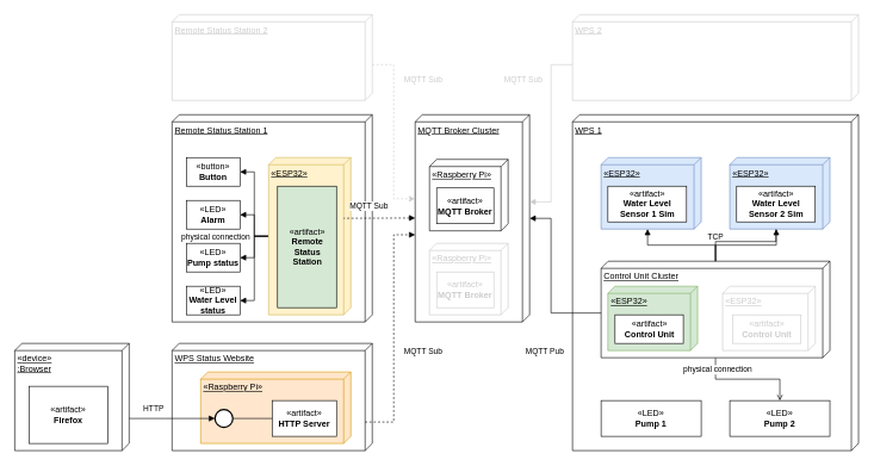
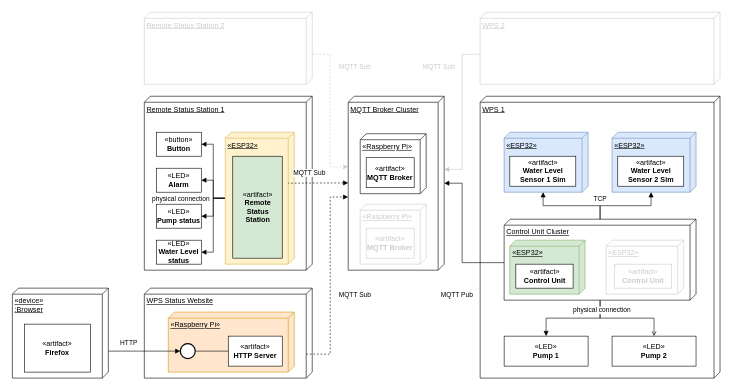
  <mxCell id="0" />
  <mxCell id="1" parent="0" />
  <mxCell id="2" value="MQTT Broker Cluster" style="verticalAlign=top;align=left;spacingTop=8;spacingLeft=2;spacingRight=12;shape=cube;size=10;direction=south;fontStyle=4;html=1;whiteSpace=wrap;" parent="1" vertex="1"><mxGeometry x="580" y="160" width="160" height="290" as="geometry" /></mxCell>
  <mxCell id="3" value="Remote Status Station 1" style="verticalAlign=top;align=left;spacingTop=8;spacingLeft=2;spacingRight=12;shape=cube;size=10;direction=south;fontStyle=4;html=1;whiteSpace=wrap;" parent="1" vertex="1"><mxGeometry x="240" y="160" width="280" height="290" as="geometry" /></mxCell>
  <mxCell id="4" value="WPS 1" style="verticalAlign=top;align=left;spacingTop=8;spacingLeft=2;spacingRight=12;shape=cube;size=10;direction=south;fontStyle=4;html=1;whiteSpace=wrap;" parent="1" vertex="1"><mxGeometry x="800" y="160" width="400" height="470" as="geometry" /></mxCell>
- <mxCell id="5" style="edgeStyle=orthogonalEdgeStyle;rounded=0;orthogonalLoop=1;jettySize=auto;html=1;endArrow=block;endFill=1;" parent="1" source="8" target="12" edge="1"><mxGeometry relative="1" as="geometry" /></mxCell>
+ <mxCell id="5" style="edgeStyle=orthogonalEdgeStyle;rounded=0;orthogonalLoop=1;jettySize=auto;html=1;endArrow=block;endFill=1;" parent="1" source="8" target="13" edge="1"><mxGeometry relative="1" as="geometry" /></mxCell>
  <mxCell id="6" style="edgeStyle=orthogonalEdgeStyle;rounded=0;orthogonalLoop=1;jettySize=auto;html=1;endArrow=open;endFill=1;" parent="1" source="8" target="14" edge="1"><mxGeometry relative="1" as="geometry" /></mxCell>
  <mxCell id="7" value="physical connection" style="edgeLabel;html=1;align=center;verticalAlign=middle;resizable=0;points=[];" parent="6" connectable="0" vertex="1"><mxGeometry x="-0.787" y="2" relative="1" as="geometry"><mxPoint as="offset" /></mxGeometry></mxCell>
  <mxCell id="8" value="Control Unit Cluster" style="verticalAlign=top;align=left;spacingTop=8;spacingLeft=2;spacingRight=12;shape=cube;size=10;direction=south;fontStyle=4;html=1;whiteSpace=wrap;" parent="1" vertex="1"><mxGeometry x="840" y="365" width="320" height="135" as="geometry" /></mxCell>
  <mxCell id="9" value="«ESP32»" style="verticalAlign=top;align=left;spacingTop=8;spacingLeft=2;spacingRight=12;shape=cube;size=10;direction=south;fontStyle=4;html=1;whiteSpace=wrap;fillColor=#dae8fc;strokeColor=#6c8ebf;" parent="1" vertex="1"><mxGeometry x="840" y="220" width="140" height="100" as="geometry" /></mxCell>
  <mxCell id="10" value="«artifact»&lt;br&gt;&lt;b&gt;Water Level Sensor 1 Sim&lt;/b&gt;" style="html=1;whiteSpace=wrap;" parent="1" vertex="1"><mxGeometry x="849.5" y="260" width="110" height="50" as="geometry" /></mxCell>
  <mxCell id="11" value="«ESP32»" style="verticalAlign=top;align=left;spacingTop=8;spacingLeft=2;spacingRight=12;shape=cube;size=10;direction=south;fontStyle=4;html=1;whiteSpace=wrap;fillColor=#dae8fc;strokeColor=#6c8ebf;" parent="1" vertex="1"><mxGeometry x="1020" y="220" width="140" height="100" as="geometry" /></mxCell>
  <mxCell id="12" value="«artifact»&lt;br&gt;&lt;b&gt;Water Level Sensor 2 Sim&lt;/b&gt;" style="html=1;whiteSpace=wrap;" parent="1" vertex="1"><mxGeometry x="1029.5" y="260" width="110" height="50" as="geometry" /></mxCell>
  <mxCell id="13" value="«LED»&lt;br&gt;&lt;b&gt;Pump 1&lt;/b&gt;" style="html=1;whiteSpace=wrap;" parent="1" vertex="1"><mxGeometry x="840" y="560" width="140" height="50" as="geometry" /></mxCell>
  <mxCell id="14" value="«LED»&lt;br&gt;&lt;b&gt;Pump 2&lt;/b&gt;" style="html=1;whiteSpace=wrap;" parent="1" vertex="1"><mxGeometry x="1020" y="560" width="140" height="50" as="geometry" /></mxCell>
  <mxCell id="15" value="WPS 2" style="verticalAlign=top;align=left;spacingTop=8;spacingLeft=2;spacingRight=12;shape=cube;size=10;direction=south;fontStyle=4;html=1;whiteSpace=wrap;strokeColor=#CCCCCC;fontColor=#CCCCCC;" parent="1" vertex="1"><mxGeometry x="800" y="20" width="400" height="120" as="geometry" /></mxCell>
  <mxCell id="16" style="edgeStyle=orthogonalEdgeStyle;rounded=0;orthogonalLoop=1;jettySize=auto;html=1;entryX=0;entryY=0;entryDx=100;entryDy=75;entryPerimeter=0;endArrow=block;endFill=1;" parent="1" source="8" target="9" edge="1"><mxGeometry relative="1" as="geometry" /></mxCell>
  <mxCell id="17" value="TCP" style="edgeLabel;html=1;align=center;verticalAlign=middle;resizable=0;points=[];labelBackgroundColor=none;" parent="16" vertex="1" connectable="0"><mxGeometry x="-0.345" y="2" relative="1" as="geometry"><mxPoint x="23" y="-14" as="offset" /></mxGeometry></mxCell>
  <mxCell id="18" style="edgeStyle=orthogonalEdgeStyle;rounded=0;orthogonalLoop=1;jettySize=auto;html=1;entryX=0;entryY=0;entryDx=100;entryDy=75;entryPerimeter=0;endArrow=block;endFill=1;" parent="1" source="8" target="11" edge="1"><mxGeometry relative="1" as="geometry" /></mxCell>
  <mxCell id="19" style="edgeStyle=orthogonalEdgeStyle;rounded=0;orthogonalLoop=1;jettySize=auto;html=1;entryX=1;entryY=0.5;entryDx=0;entryDy=0;endArrow=block;endFill=1;" parent="1" source="24" target="29" edge="1"><mxGeometry relative="1" as="geometry"><Array as="points"><mxPoint x="355" y="330" /><mxPoint x="355" y="240" /></Array></mxGeometry></mxCell>
  <mxCell id="20" style="edgeStyle=orthogonalEdgeStyle;rounded=0;orthogonalLoop=1;jettySize=auto;html=1;entryX=1;entryY=0.5;entryDx=0;entryDy=0;endArrow=block;endFill=1;" parent="1" source="24" target="28" edge="1"><mxGeometry relative="1" as="geometry" /></mxCell>
  <mxCell id="21" style="edgeStyle=orthogonalEdgeStyle;rounded=0;orthogonalLoop=1;jettySize=auto;html=1;entryX=1;entryY=0.5;entryDx=0;entryDy=0;endArrow=block;endFill=1;" parent="1" source="24" target="27" edge="1"><mxGeometry relative="1" as="geometry" /></mxCell>
  <mxCell id="22" style="edgeStyle=orthogonalEdgeStyle;rounded=0;orthogonalLoop=1;jettySize=auto;html=1;entryX=1;entryY=0.5;entryDx=0;entryDy=0;endArrow=block;endFill=1;" parent="1" source="24" target="26" edge="1"><mxGeometry relative="1" as="geometry" /></mxCell>
  <mxCell id="23" value="physical connection" style="edgeLabel;html=1;align=center;verticalAlign=middle;resizable=0;points=[];" parent="22" connectable="0" vertex="1"><mxGeometry x="-0.769" y="-4" relative="1" as="geometry"><mxPoint x="-60" y="4" as="offset" /></mxGeometry></mxCell>
  <mxCell id="24" value="«ESP32»" style="verticalAlign=top;align=left;spacingTop=8;spacingLeft=2;spacingRight=12;shape=cube;size=10;direction=south;fontStyle=4;html=1;whiteSpace=wrap;fillColor=#fff2cc;strokeColor=#d6b656;" parent="1" vertex="1"><mxGeometry x="375" y="220" width="115" height="220" as="geometry" /></mxCell>
  <mxCell id="25" value="«artifact»&lt;br&gt;&lt;b&gt;Remote Status &lt;br&gt;Station&lt;br&gt;&lt;/b&gt;" style="html=1;whiteSpace=wrap;fillColor=#d5e8d4;" parent="1" vertex="1"><mxGeometry x="387.5" y="260" width="82.5" height="170" as="geometry" /></mxCell>
  <mxCell id="26" value="«LED»&lt;br&gt;&lt;b&gt;Water Level status&lt;/b&gt;" style="html=1;whiteSpace=wrap;" parent="1" vertex="1"><mxGeometry x="260" y="400" width="75" height="40" as="geometry" /></mxCell>
  <mxCell id="27" value="«LED»&lt;br&gt;&lt;b&gt;Pump status&lt;/b&gt;" style="html=1;whiteSpace=wrap;" parent="1" vertex="1"><mxGeometry x="260" y="340" width="75" height="40" as="geometry" /></mxCell>
  <mxCell id="28" value="«LED»&lt;br&gt;&lt;b&gt;Alarm&lt;/b&gt;" style="html=1;whiteSpace=wrap;" parent="1" vertex="1"><mxGeometry x="260" y="280" width="75" height="40" as="geometry" /></mxCell>
  <mxCell id="29" value="«button»&lt;br&gt;&lt;b&gt;Button&lt;/b&gt;" style="html=1;whiteSpace=wrap;" parent="1" vertex="1"><mxGeometry x="260" y="220" width="75" height="40" as="geometry" /></mxCell>
  <mxCell id="30" value="Remote Status Station 2" style="verticalAlign=top;align=left;spacingTop=8;spacingLeft=2;spacingRight=12;shape=cube;size=10;direction=south;fontStyle=4;html=1;whiteSpace=wrap;strokeColor=#CCCCCC;fontColor=#CCCCCC;" parent="1" vertex="1"><mxGeometry x="240" y="20" width="280" height="120" as="geometry" /></mxCell>
  <mxCell id="31" value="WPS Status Website" style="verticalAlign=top;align=left;spacingTop=8;spacingLeft=2;spacingRight=12;shape=cube;size=10;direction=south;fontStyle=4;html=1;whiteSpace=wrap;" parent="1" vertex="1"><mxGeometry x="240" y="480" width="280" height="150" as="geometry" /></mxCell>
  <mxCell id="32" value="«Raspberry Pi»" style="verticalAlign=top;align=left;spacingTop=8;spacingLeft=2;spacingRight=12;shape=cube;size=10;direction=south;fontStyle=4;html=1;whiteSpace=wrap;fillColor=#ffe6cc;strokeColor=#d79b00;" parent="1" vertex="1"><mxGeometry x="280" y="520" width="210" height="100" as="geometry" /></mxCell>
  <mxCell id="33" value="«artifact»&lt;br&gt;&lt;b&gt;HTTP Server&lt;/b&gt;" style="html=1;whiteSpace=wrap;" parent="1" vertex="1"><mxGeometry x="380" y="560" width="90" height="50" as="geometry" /></mxCell>
  <mxCell id="34" value="«&lt;span style=&quot;border-color: var(--border-color); color: rgb(0, 0, 0); background-color: initial;&quot;&gt;device&lt;/span&gt;&lt;span style=&quot;color: rgb(0, 0, 0);&quot;&gt;»&lt;br&gt;:Browser&lt;br&gt;&lt;/span&gt;" style="verticalAlign=top;align=left;spacingTop=8;spacingLeft=2;spacingRight=12;shape=cube;size=10;direction=south;fontStyle=4;html=1;whiteSpace=wrap;" parent="1" vertex="1"><mxGeometry x="20" y="480" width="160" height="150" as="geometry" /></mxCell>
  <mxCell id="35" value="«artifact»&lt;br&gt;&lt;b&gt;Firefox&lt;/b&gt;" style="html=1;whiteSpace=wrap;" parent="1" vertex="1"><mxGeometry x="40" y="540" width="110" height="80" as="geometry" /></mxCell>
  <mxCell id="36" style="edgeStyle=orthogonalEdgeStyle;rounded=0;orthogonalLoop=1;jettySize=auto;html=1;entryX=0;entryY=0.5;entryDx=0;entryDy=0;endArrow=block;endFill=1;" parent="1" source="34" target="39" edge="1"><mxGeometry relative="1" as="geometry"><Array as="points"><mxPoint x="230" y="585" /><mxPoint x="230" y="585" /></Array></mxGeometry></mxCell>
  <mxCell id="37" value="HTTP" style="edgeLabel;html=1;align=center;verticalAlign=middle;resizable=0;points=[];" parent="36" vertex="1" connectable="0"><mxGeometry x="-0.35" y="-2" relative="1" as="geometry"><mxPoint x="-6" y="-17" as="offset" /></mxGeometry></mxCell>
  <mxCell id="38" style="edgeStyle=orthogonalEdgeStyle;rounded=0;orthogonalLoop=1;jettySize=auto;html=1;entryX=0;entryY=0.5;entryDx=0;entryDy=0;endArrow=none;endFill=0;" parent="1" source="39" target="33" edge="1"><mxGeometry relative="1" as="geometry" /></mxCell>
  <mxCell id="39" value="" style="ellipse;whiteSpace=wrap;html=1;aspect=fixed;strokeWidth=2;" parent="1" vertex="1"><mxGeometry x="300" y="572.5" width="25" height="25" as="geometry" /></mxCell>
  <mxCell id="40" value="«Raspberry Pi»" style="verticalAlign=top;align=left;spacingTop=8;spacingLeft=2;spacingRight=12;shape=cube;size=10;direction=south;fontStyle=4;html=1;whiteSpace=wrap;" parent="1" vertex="1"><mxGeometry x="600" y="222.5" width="110" height="100" as="geometry" /></mxCell>
  <mxCell id="41" value="«artifact»&lt;br&gt;&lt;b&gt;MQTT Broker&lt;/b&gt;" style="html=1;whiteSpace=wrap;" parent="1" vertex="1"><mxGeometry x="610" y="262.5" width="80" height="50" as="geometry" /></mxCell>
  <mxCell id="42" value="«Raspberry Pi»" style="verticalAlign=top;align=left;spacingTop=8;spacingLeft=2;spacingRight=12;shape=cube;size=10;direction=south;fontStyle=4;html=1;whiteSpace=wrap;fontColor=#CCCCCC;strokeColor=#CCCCCC;" parent="1" vertex="1"><mxGeometry x="600" y="340" width="110" height="100" as="geometry" /></mxCell>
  <mxCell id="43" value="«ESP32»" style="verticalAlign=top;align=left;spacingTop=8;spacingLeft=2;spacingRight=12;shape=cube;size=10;direction=south;fontStyle=4;html=1;whiteSpace=wrap;strokeColor=#CCCCCC;fontColor=#CCCCCC;" parent="1" vertex="1"><mxGeometry x="1010" y="400" width="129.5" height="90" as="geometry" /></mxCell>
  <mxCell id="44" value="«artifact»&lt;br&gt;&lt;b&gt;MQTT Broker&lt;/b&gt;" style="html=1;whiteSpace=wrap;fontColor=#CCCCCC;strokeColor=#CCCCCC;" parent="1" vertex="1"><mxGeometry x="610" y="380" width="80" height="50" as="geometry" /></mxCell>
  <mxCell id="45" value="«artifact»&lt;br&gt;&lt;b&gt;Control Unit&lt;/b&gt;" style="html=1;whiteSpace=wrap;strokeColor=#CCCCCC;fontColor=#CCCCCC;" parent="1" vertex="1"><mxGeometry x="1024" y="440" width="95.5" height="40" as="geometry" /></mxCell>
  <mxCell id="46" value="«ESP32»" style="verticalAlign=top;align=left;spacingTop=8;spacingLeft=2;spacingRight=12;shape=cube;size=10;direction=south;fontStyle=4;html=1;whiteSpace=wrap;fillColor=#d5e8d4;strokeColor=#82b366;" parent="1" vertex="1"><mxGeometry x="849.5" y="400" width="125.5" height="90" as="geometry" /></mxCell>
  <mxCell id="47" value="«artifact»&lt;br&gt;&lt;b&gt;Control Unit&lt;/b&gt;" style="html=1;whiteSpace=wrap;" parent="1" vertex="1"><mxGeometry x="859.5" y="440" width="95.5" height="40" as="geometry" /></mxCell>
  <mxCell id="48" value="" style="endArrow=block;html=1;rounded=0;exitX=0;exitY=0;exitDx=72.5;exitDy=320;exitPerimeter=0;entryX=0;entryY=0;entryDx=145;entryDy=0;entryPerimeter=0;edgeStyle=orthogonalEdgeStyle;endFill=1;" parent="1" source="8" target="2" edge="1"><mxGeometry width="50" height="50" relative="1" as="geometry"><mxPoint x="500" y="460" as="sourcePoint" /><mxPoint x="550" y="410" as="targetPoint" /><Array as="points"><mxPoint x="770" y="438" /><mxPoint x="770" y="305" /></Array></mxGeometry></mxCell>
  <mxCell id="49" value="MQTT Pub" style="edgeLabel;html=1;align=center;verticalAlign=middle;resizable=0;points=[];" parent="48" vertex="1" connectable="0"><mxGeometry x="0.062" y="-2" relative="1" as="geometry"><mxPoint x="-12" y="106" as="offset" /></mxGeometry></mxCell>
  <mxCell id="50" value="" style="endArrow=none;html=1;rounded=0;exitX=0.497;exitY=1.006;exitDx=0;exitDy=0;exitPerimeter=0;endFill=0;startArrow=block;startFill=1;entryX=0.386;entryY=0.087;entryDx=0;entryDy=0;entryPerimeter=0;dashed=1;" parent="1" target="24" edge="1"><mxGeometry width="50" height="50" relative="1" as="geometry"><mxPoint x="580" y="304.5" as="sourcePoint" /><mxPoint x="504" y="305" as="targetPoint" /></mxGeometry></mxCell>
  <mxCell id="51" value="MQTT Sub" style="edgeLabel;html=1;align=center;verticalAlign=middle;resizable=0;points=[];" parent="50" vertex="1" connectable="0"><mxGeometry x="-0.012" y="1" relative="1" as="geometry"><mxPoint x="-17" y="-18" as="offset" /></mxGeometry></mxCell>
  <mxCell id="52" value="" style="endArrow=block;html=1;rounded=0;edgeStyle=orthogonalEdgeStyle;endFill=1;dashed=1;" parent="1" target="2" edge="1"><mxGeometry width="50" height="50" relative="1" as="geometry"><mxPoint x="510" y="590" as="sourcePoint" /><mxPoint x="550" y="410" as="targetPoint" /><Array as="points"><mxPoint x="550" y="590" /><mxPoint x="550" y="328" /></Array></mxGeometry></mxCell>
  <mxCell id="53" value="MQTT Sub" style="edgeLabel;html=1;align=center;verticalAlign=middle;resizable=0;points=[];" parent="52" vertex="1" connectable="0"><mxGeometry x="-0.149" y="2" relative="1" as="geometry"><mxPoint x="42" y="1" as="offset" /></mxGeometry></mxCell>
  <mxCell id="54" value="" style="endArrow=block;html=1;rounded=0;edgeStyle=orthogonalEdgeStyle;endFill=1;strokeColor=#CCCCCC;" parent="1" target="2" edge="1"><mxGeometry width="50" height="50" relative="1" as="geometry"><mxPoint x="800" y="90" as="sourcePoint" /><mxPoint x="670" y="330" as="targetPoint" /><Array as="points"><mxPoint x="800" y="90" /><mxPoint x="770" y="90" /><mxPoint x="770" y="282" /></Array></mxGeometry></mxCell>
  <mxCell id="55" value="MQTT Sub" style="edgeLabel;html=1;align=center;verticalAlign=middle;resizable=0;points=[];fontColor=#CCCCCC;" parent="54" vertex="1" connectable="0"><mxGeometry x="-0.313" relative="1" as="geometry"><mxPoint x="-40" y="-37" as="offset" /></mxGeometry></mxCell>
  <mxCell id="56" value="" style="endArrow=classic;html=1;rounded=0;entryX=0.406;entryY=1.003;entryDx=0;entryDy=0;entryPerimeter=0;edgeStyle=orthogonalEdgeStyle;dashed=1;fontColor=#CCCCCC;strokeColor=#CCCCCC;" parent="1" source="30" target="2" edge="1"><mxGeometry width="50" height="50" relative="1" as="geometry"><mxPoint x="540" y="90" as="sourcePoint" /><mxPoint x="670" y="110" as="targetPoint" /><Array as="points"><mxPoint x="550" y="90" /><mxPoint x="550" y="278" /></Array></mxGeometry></mxCell>
  <mxCell id="57" value="MQTT Sub" style="edgeLabel;html=1;align=center;verticalAlign=middle;resizable=0;points=[];fontColor=#CCCCCC;" parent="56" vertex="1" connectable="0"><mxGeometry x="-0.635" y="1" relative="1" as="geometry"><mxPoint x="39" y="5" as="offset" /></mxGeometry></mxCell>
